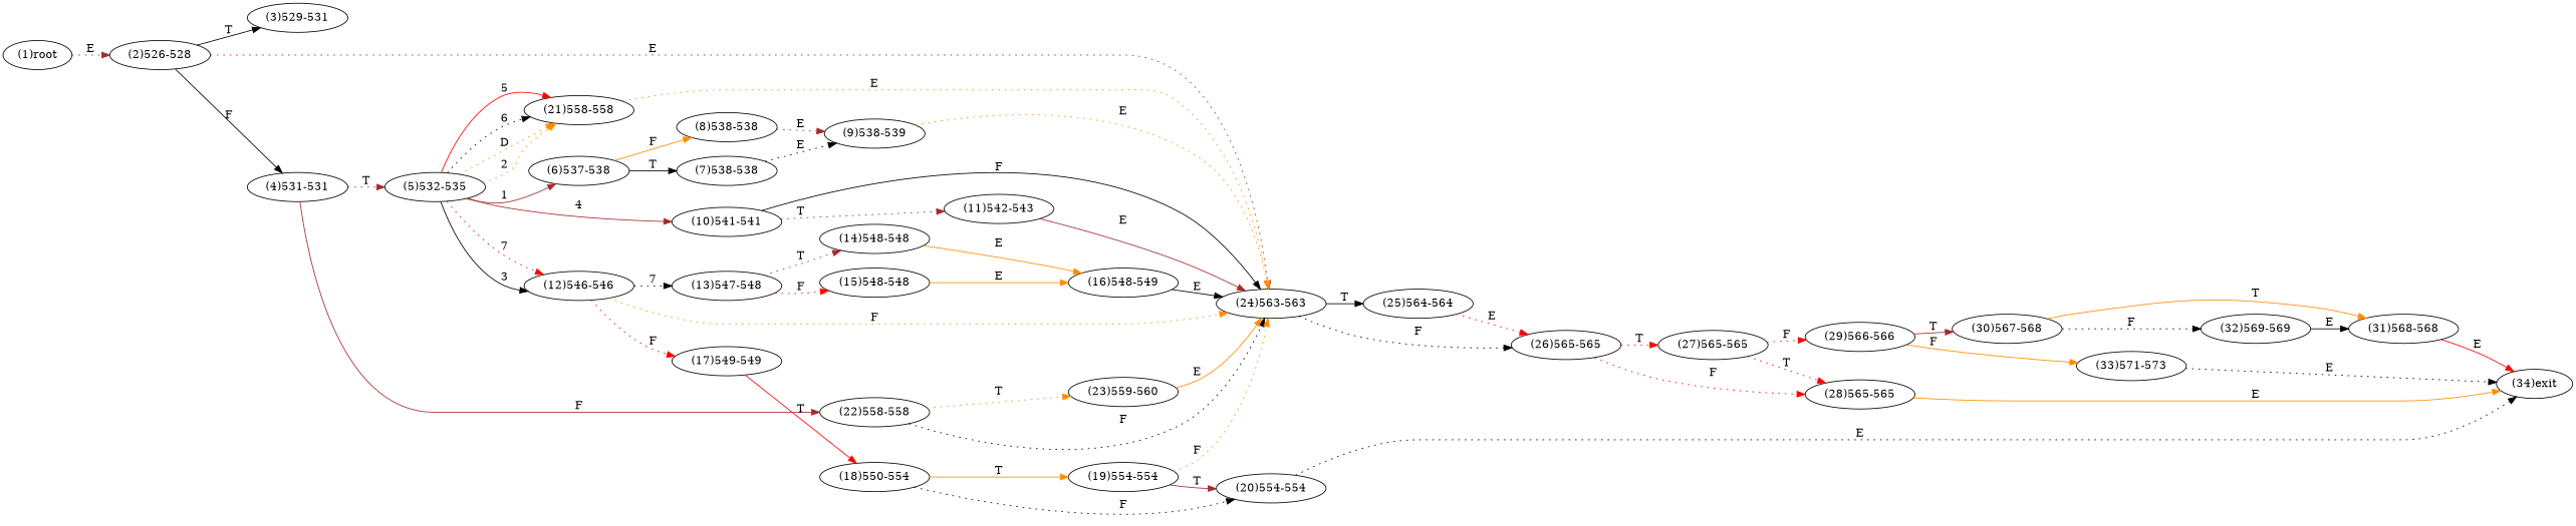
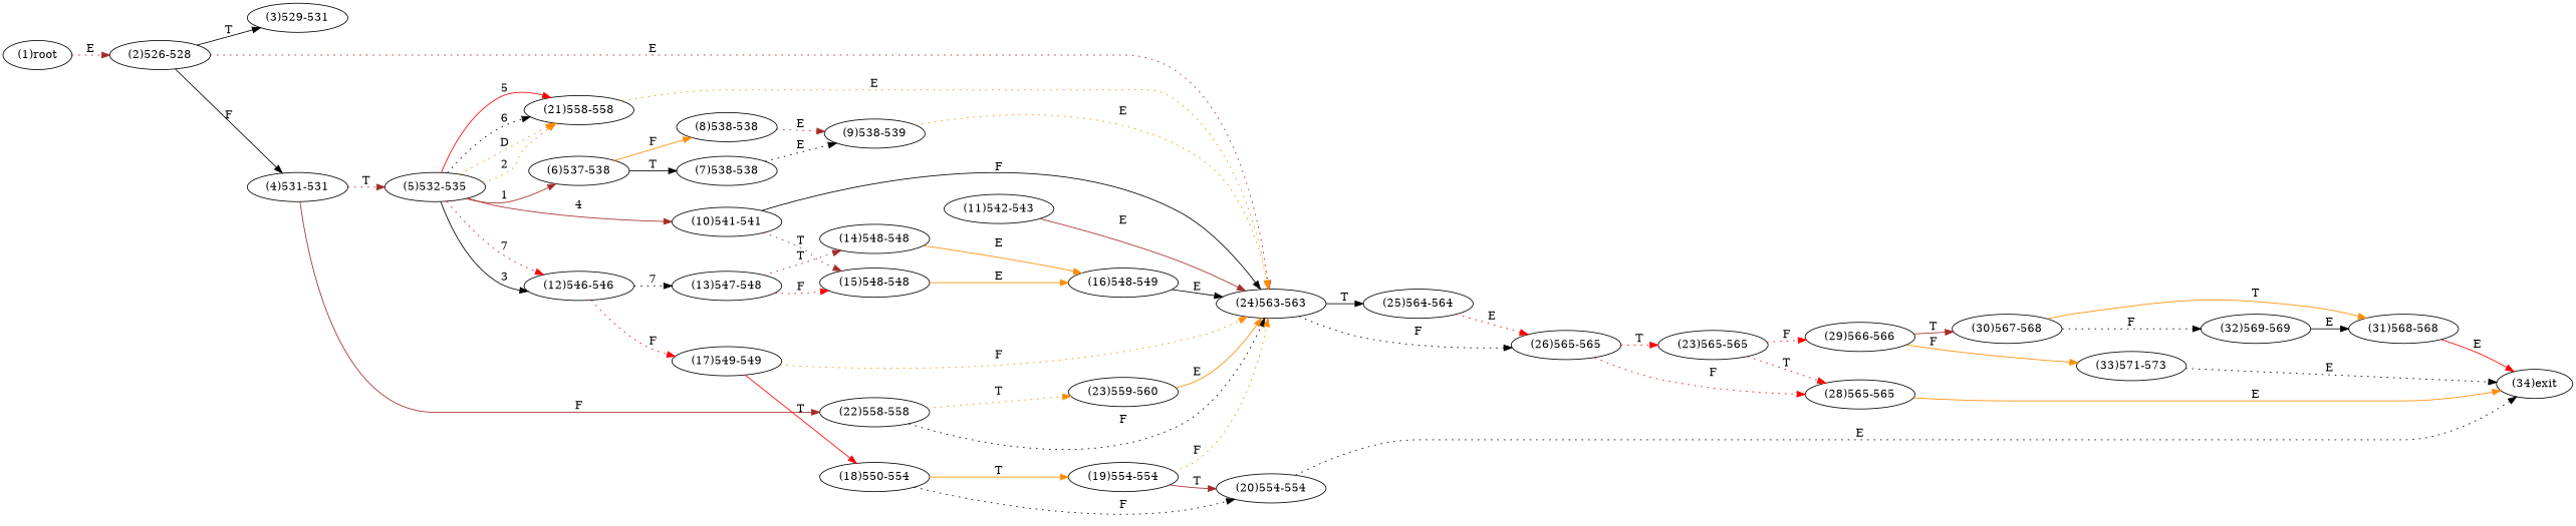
  digraph {
    rankdir=LR
    edge [color=black style=dotted]
    n1 [label="(1)root"]
    n2 [label="(2)526-528"]
    n3 [label="(3)529-531"]
    n4 [label="(4)531-531"]
    n5 [label="(24)563-563"]
    n6 [label="(5)532-535"]
    n7 [label="(22)558-558"]
    n8 [label="(25)564-564"]
    n9 [label="(26)565-565"]
    n10 [label="(6)537-538"]
    n11 [label="(10)541-541"]
    n12 [label="(12)546-546"]
    n13 [label="(21)558-558"]
    n14 [label="(23)559-560"]
    n15 [label="(7)538-538"]
    n16 [label="(8)538-538"]
    n17 [label="(11)542-543"]
    n18 [label="(13)547-548"]
    n19 [label="(17)549-549"]
    n20 [label="(9)538-539"]
    n21 [label="(14)548-548"]
    n22 [label="(15)548-548"]
    n23 [label="(18)550-554"]
    n24 [label="(16)548-549"]
    n25 [label="(19)554-554"]
    n26 [label="(20)554-554"]
    n27 [label="(34)exit"]
-   n28 [label="(27)565-565"]
+   n28 [label="(23)565-565"]
    n29 [label="(28)565-565"]
    n30 [label="(29)566-566"]
    n31 [label="(30)567-568"]
    n32 [label="(33)571-573"]
    n33 [label="(31)568-568"]
    n34 [label="(32)569-569"]
    n1 -> n2 [color=brown label=E]
    n2 -> n3 [label=T style=solid]
    n2 -> n4 [label=F style=solid]
    n2 -> n5 [color=brown label=E]
    n4 -> n6 [color=brown label=T]
    n4 -> n7 [color=brown label=F style=solid]
    n5 -> n8 [label=T style=solid]
    n5 -> n9 [label=F]
    n6 -> n10 [color=brown label=1 style=solid]
    n6 -> n11 [color=brown label=4 style=solid]
    n6 -> n12 [label=3 style=solid]
    n6 -> n12 [color=red label=7]
    n6 -> n13 [color=darkorange label=2]
    n6 -> n13 [color=red label=5 style=solid]
    n6 -> n13 [label=6]
    n6 -> n13 [color=darkorange label=D]
    n7 -> n5 [label=F]
    n7 -> n14 [color=darkorange label=T]
    n8 -> n9 [color=red label=E]
    n9 -> n28 [color=red label=T]
    n9 -> n29 [color=red label=F]
    n10 -> n15 [label=T style=solid]
    n10 -> n16 [color=darkorange label=F style=solid]
    n11 -> n5 [label=F style=solid]
-   n11 -> n17 [color=brown label=T]
+   n11 -> n22 [color=brown label=T]
    n12 -> n18 [label=7]
    n12 -> n19 [color=red label=F]
    n13 -> n5 [color=darkorange label=E]
    n14 -> n5 [color=darkorange label=E style=solid]
    n15 -> n20 [label=E]
    n16 -> n20 [color=brown label=E]
    n17 -> n5 [color=brown label=E style=solid]
    n18 -> n21 [color=brown label=T]
    n18 -> n22 [color=red label=F]
-   n12 -> n5 [color=darkorange label=F]
+   n19 -> n5 [color=darkorange label=F]
    n19 -> n23 [color=red label=T style=solid]
    n20 -> n5 [color=darkorange label=E]
    n21 -> n24 [color=darkorange label=E style=solid]
    n22 -> n24 [color=darkorange label=E style=solid]
    n23 -> n25 [color=darkorange label=T style=solid]
    n23 -> n26 [label=F]
    n24 -> n5 [label=E style=solid]
    n25 -> n5 [color=darkorange label=F]
    n25 -> n26 [color=brown label=T style=solid]
    n26 -> n27 [label=E]
    n28 -> n29 [color=red label=T]
    n28 -> n30 [color=red label=F]
    n29 -> n27 [color=darkorange label=E style=solid]
    n30 -> n31 [color=brown label=T style=solid]
    n30 -> n32 [color=darkorange label=F style=solid]
    n31 -> n33 [color=darkorange label=T style=solid]
    n31 -> n34 [label=F]
    n32 -> n27 [label=E]
    n33 -> n27 [color=red label=E style=solid]
    n34 -> n33 [label=E style=solid]
  }
